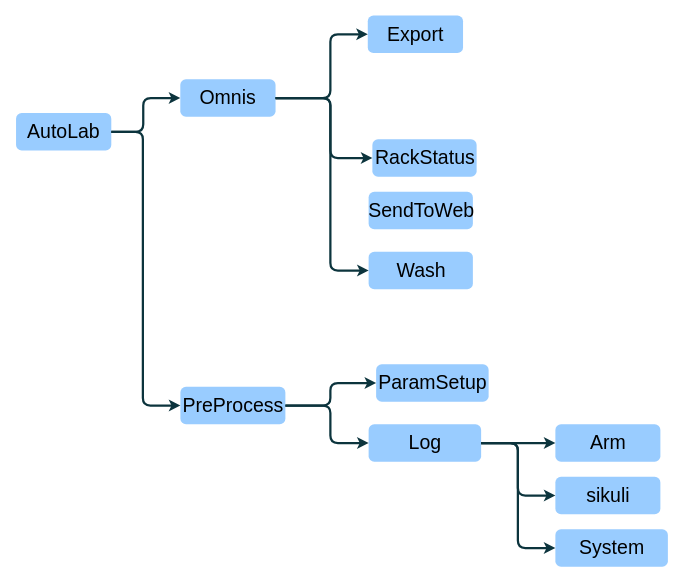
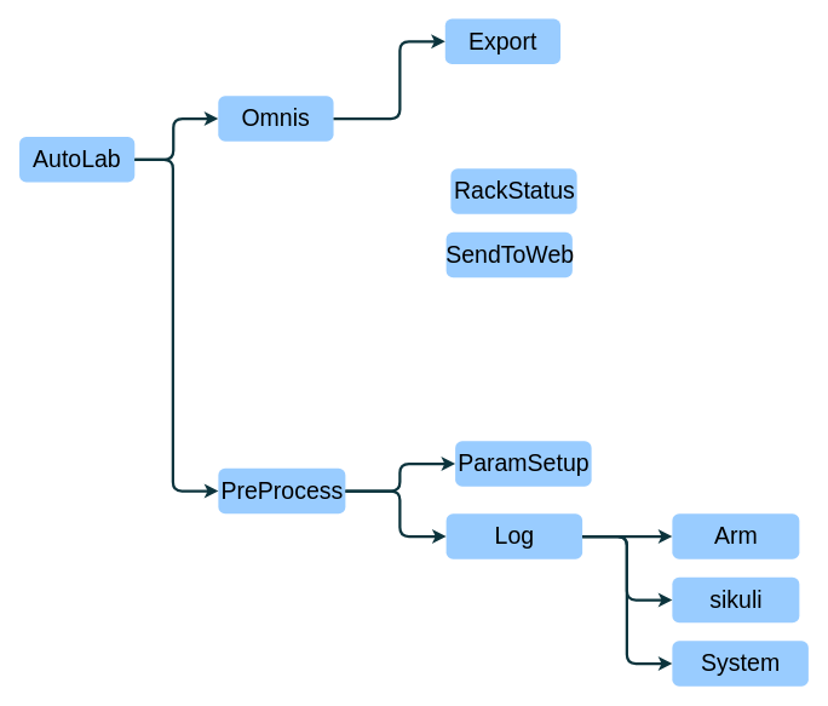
  <mxCell id="0" />
  <mxCell id="1" parent="0" />
  <mxCell id="2" value="AutoLab" style="rounded=1;fillColor=#99CCFF;strokeColor=none;strokeWidth=2;fontFamily=Helvetica;html=1;gradientColor=none;fontSize=26;" parent="1" vertex="1"><mxGeometry x="20.895" y="150" width="127" height="50" as="geometry" /></mxCell>
  <mxCell id="3" value="" style="edgeStyle=elbowEdgeStyle;elbow=horizontal;strokeWidth=3;strokeColor=#0C343D;fontFamily=Helvetica;html=1;entryX=0;entryY=0.5;entryDx=0;entryDy=0;" parent="1" source="2" target="4" edge="1"><mxGeometry x="-203.051" y="765" width="131.973" height="100" as="geometry"><mxPoint x="-233.051" y="20" as="sourcePoint" /><mxPoint x="240.5" y="129.5" as="targetPoint" /><Array as="points"><mxPoint x="190.5" y="139.5" /><mxPoint x="190.5" y="139.5" /><mxPoint x="182.5" y="192" /></Array></mxGeometry></mxCell>
  <mxCell id="4" value="Omnis" style="rounded=1;fillColor=#99CCFF;strokeColor=none;strokeWidth=2;fontFamily=Helvetica;html=1;gradientColor=none;fontSize=26;" vertex="1" parent="1"><mxGeometry x="239.895" y="105" width="127" height="50" as="geometry" /></mxCell>
  <mxCell id="5" value="PreProcess" style="rounded=1;fillColor=#99CCFF;strokeColor=none;strokeWidth=2;fontFamily=Helvetica;html=1;gradientColor=none;fontSize=26;" vertex="1" parent="1"><mxGeometry x="240" y="515" width="140" height="50" as="geometry" /></mxCell>
  <mxCell id="6" value="" style="edgeStyle=elbowEdgeStyle;elbow=horizontal;strokeWidth=3;strokeColor=#0C343D;fontFamily=Helvetica;html=1;entryX=0;entryY=0.5;entryDx=0;entryDy=0;exitX=1;exitY=0.5;exitDx=0;exitDy=0;" edge="1" parent="1" source="2" target="5"><mxGeometry x="-193.051" y="775" width="131.973" height="100" as="geometry"><mxPoint x="167.895" y="80" as="sourcePoint" /><mxPoint x="250" y="140" as="targetPoint" /><Array as="points"><mxPoint x="190" y="185" /><mxPoint x="200.5" y="149.5" /><mxPoint x="200.5" y="149.5" /><mxPoint x="192.5" y="202" /></Array></mxGeometry></mxCell>
  <mxCell id="7" value="Export" style="rounded=1;fillColor=#99CCFF;strokeColor=none;strokeWidth=2;fontFamily=Helvetica;html=1;gradientColor=none;fontSize=26;" vertex="1" parent="1"><mxGeometry x="489.895" y="20" width="127" height="50" as="geometry" /></mxCell>
  <mxCell id="8" value="RackStatus" style="rounded=1;fillColor=#99CCFF;strokeColor=none;strokeWidth=2;fontFamily=Helvetica;html=1;gradientColor=none;fontSize=26;" vertex="1" parent="1"><mxGeometry x="496" y="185" width="139" height="50" as="geometry" /></mxCell>
  <mxCell id="9" value="SendToWeb" style="rounded=1;fillColor=#99CCFF;strokeColor=none;strokeWidth=2;fontFamily=Helvetica;html=1;gradientColor=none;fontSize=26;" vertex="1" parent="1"><mxGeometry x="491" y="255" width="139" height="50" as="geometry" /></mxCell>
- <mxCell id="10" value="Wash" style="rounded=1;fillColor=#99CCFF;strokeColor=none;strokeWidth=2;fontFamily=Helvetica;html=1;gradientColor=none;fontSize=26;" vertex="1" parent="1"><mxGeometry x="491" y="335" width="139" height="50" as="geometry" /></mxCell>
  <mxCell id="11" value="Arm" style="rounded=1;fillColor=#99CCFF;strokeColor=none;strokeWidth=2;fontFamily=Helvetica;html=1;gradientColor=none;fontSize=26;" vertex="1" parent="1"><mxGeometry x="740" y="565" width="140" height="50" as="geometry" /></mxCell>
  <mxCell id="12" value="sikuli" style="rounded=1;fillColor=#99CCFF;strokeColor=none;strokeWidth=2;fontFamily=Helvetica;html=1;gradientColor=none;fontSize=26;" vertex="1" parent="1"><mxGeometry x="740" y="635" width="140" height="50" as="geometry" /></mxCell>
  <mxCell id="13" value="ParamSetup" style="rounded=1;fillColor=#99CCFF;strokeColor=none;strokeWidth=2;fontFamily=Helvetica;html=1;gradientColor=none;fontSize=26;" vertex="1" parent="1"><mxGeometry x="501" y="485" width="150" height="50" as="geometry" /></mxCell>
  <mxCell id="14" value="Log" style="rounded=1;fillColor=#99CCFF;strokeColor=none;strokeWidth=2;fontFamily=Helvetica;html=1;gradientColor=none;fontSize=26;" vertex="1" parent="1"><mxGeometry x="491" y="565" width="150" height="50" as="geometry" /></mxCell>
  <mxCell id="15" value="System" style="rounded=1;fillColor=#99CCFF;strokeColor=none;strokeWidth=2;fontFamily=Helvetica;html=1;gradientColor=none;fontSize=26;" vertex="1" parent="1"><mxGeometry x="740" y="705" width="150" height="50" as="geometry" /></mxCell>
  <mxCell id="16" value="" style="edgeStyle=elbowEdgeStyle;elbow=horizontal;strokeWidth=3;strokeColor=#0C343D;fontFamily=Helvetica;html=1;entryX=0;entryY=0.5;entryDx=0;entryDy=0;exitX=1;exitY=0.5;exitDx=0;exitDy=0;" edge="1" parent="1" source="4" target="7"><mxGeometry x="38.949" y="785" width="131.973" height="100" as="geometry"><mxPoint x="399.895" y="90" as="sourcePoint" /><mxPoint x="482" y="150" as="targetPoint" /><Array as="points"><mxPoint x="440" y="75" /><mxPoint x="432.5" y="159.5" /><mxPoint x="432.5" y="159.5" /><mxPoint x="424.5" y="212" /></Array></mxGeometry></mxCell>
- <mxCell id="17" value="" style="edgeStyle=elbowEdgeStyle;elbow=horizontal;strokeWidth=3;strokeColor=#0C343D;fontFamily=Helvetica;html=1;entryX=0;entryY=0.5;entryDx=0;entryDy=0;exitX=1;exitY=0.5;exitDx=0;exitDy=0;" edge="1" parent="1" source="4" target="8"><mxGeometry x="58.949" y="805" width="131.973" height="100" as="geometry"><mxPoint x="377" y="140" as="sourcePoint" /><mxPoint x="501" y="130" as="targetPoint" /><Array as="points"><mxPoint x="440" y="175" /><mxPoint x="460" y="95" /><mxPoint x="452.5" y="179.5" /><mxPoint x="452.5" y="179.5" /><mxPoint x="444.5" y="232" /></Array></mxGeometry></mxCell>
- <mxCell id="18" value="" style="edgeStyle=elbowEdgeStyle;elbow=horizontal;strokeWidth=3;strokeColor=#0C343D;fontFamily=Helvetica;html=1;entryX=0;entryY=0.5;entryDx=0;entryDy=0;exitX=1;exitY=0.5;exitDx=0;exitDy=0;" edge="1" parent="1" source="4" target="10"><mxGeometry x="78.949" y="825" width="131.973" height="100" as="geometry"><mxPoint x="377" y="140" as="sourcePoint" /><mxPoint x="501" y="290" as="targetPoint" /><Array as="points"><mxPoint x="440" y="325" /><mxPoint x="450" y="245" /><mxPoint x="470" y="160" /><mxPoint x="480" y="115" /><mxPoint x="472.5" y="199.5" /><mxPoint x="472.5" y="199.5" /><mxPoint x="464.5" y="252" /></Array></mxGeometry></mxCell>
  <mxCell id="19" value="" style="edgeStyle=elbowEdgeStyle;elbow=horizontal;strokeWidth=3;strokeColor=#0C343D;fontFamily=Helvetica;html=1;entryX=0;entryY=0.5;entryDx=0;entryDy=0;exitX=1;exitY=0.5;exitDx=0;exitDy=0;" edge="1" parent="1" source="5" target="13"><mxGeometry x="88.949" y="835" width="131.973" height="100" as="geometry"><mxPoint x="387" y="150" as="sourcePoint" /><mxPoint x="511" y="300" as="targetPoint" /><Array as="points"><mxPoint x="440" y="525" /><mxPoint x="460" y="255" /><mxPoint x="480" y="170" /><mxPoint x="490" y="125" /><mxPoint x="482.5" y="209.5" /><mxPoint x="482.5" y="209.5" /><mxPoint x="474.5" y="262" /></Array></mxGeometry></mxCell>
  <mxCell id="20" value="" style="edgeStyle=elbowEdgeStyle;elbow=horizontal;strokeWidth=3;strokeColor=#0C343D;fontFamily=Helvetica;html=1;entryX=0;entryY=0.5;entryDx=0;entryDy=0;exitX=1;exitY=0.5;exitDx=0;exitDy=0;" edge="1" parent="1" source="5" target="14"><mxGeometry x="98.949" y="845" width="131.973" height="100" as="geometry"><mxPoint x="390" y="550" as="sourcePoint" /><mxPoint x="501" y="520" as="targetPoint" /><Array as="points"><mxPoint x="440" y="565" /><mxPoint x="470" y="265" /><mxPoint x="490" y="180" /><mxPoint x="500" y="135" /><mxPoint x="492.5" y="219.5" /><mxPoint x="492.5" y="219.5" /><mxPoint x="484.5" y="272" /></Array></mxGeometry></mxCell>
  <mxCell id="21" value="" style="edgeStyle=elbowEdgeStyle;elbow=horizontal;strokeWidth=3;strokeColor=#0C343D;fontFamily=Helvetica;html=1;entryX=0;entryY=0.5;entryDx=0;entryDy=0;exitX=1;exitY=0.5;exitDx=0;exitDy=0;" edge="1" parent="1" source="14" target="11"><mxGeometry x="98.949" y="845" width="131.973" height="100" as="geometry"><mxPoint x="390" y="550" as="sourcePoint" /><mxPoint x="501" y="520" as="targetPoint" /><Array as="points"><mxPoint x="690" y="590" /><mxPoint x="470" y="265" /><mxPoint x="490" y="180" /><mxPoint x="500" y="135" /><mxPoint x="492.5" y="219.5" /><mxPoint x="492.5" y="219.5" /><mxPoint x="484.5" y="272" /></Array></mxGeometry></mxCell>
  <mxCell id="22" value="" style="edgeStyle=elbowEdgeStyle;elbow=horizontal;strokeWidth=3;strokeColor=#0C343D;fontFamily=Helvetica;html=1;entryX=0;entryY=0.5;entryDx=0;entryDy=0;exitX=1;exitY=0.5;exitDx=0;exitDy=0;" edge="1" parent="1" source="14" target="12"><mxGeometry x="108.949" y="855" width="131.973" height="100" as="geometry"><mxPoint x="651" y="600" as="sourcePoint" /><mxPoint x="750" y="600" as="targetPoint" /><Array as="points"><mxPoint x="690" y="635" /><mxPoint x="480" y="275" /><mxPoint x="500" y="190" /><mxPoint x="510" y="145" /><mxPoint x="502.5" y="229.5" /><mxPoint x="502.5" y="229.5" /><mxPoint x="494.5" y="282" /></Array></mxGeometry></mxCell>
  <mxCell id="23" value="" style="edgeStyle=elbowEdgeStyle;elbow=horizontal;strokeWidth=3;strokeColor=#0C343D;fontFamily=Helvetica;html=1;entryX=0;entryY=0.5;entryDx=0;entryDy=0;exitX=1;exitY=0.5;exitDx=0;exitDy=0;" edge="1" parent="1" source="14" target="15"><mxGeometry x="118.949" y="865" width="131.973" height="100" as="geometry"><mxPoint x="651" y="600" as="sourcePoint" /><mxPoint x="750" y="670" as="targetPoint" /><Array as="points"><mxPoint x="690" y="695" /><mxPoint x="700" y="645" /><mxPoint x="490" y="285" /><mxPoint x="510" y="200" /><mxPoint x="520" y="155" /><mxPoint x="512.5" y="239.5" /><mxPoint x="512.5" y="239.5" /><mxPoint x="504.5" y="292" /></Array></mxGeometry></mxCell>
